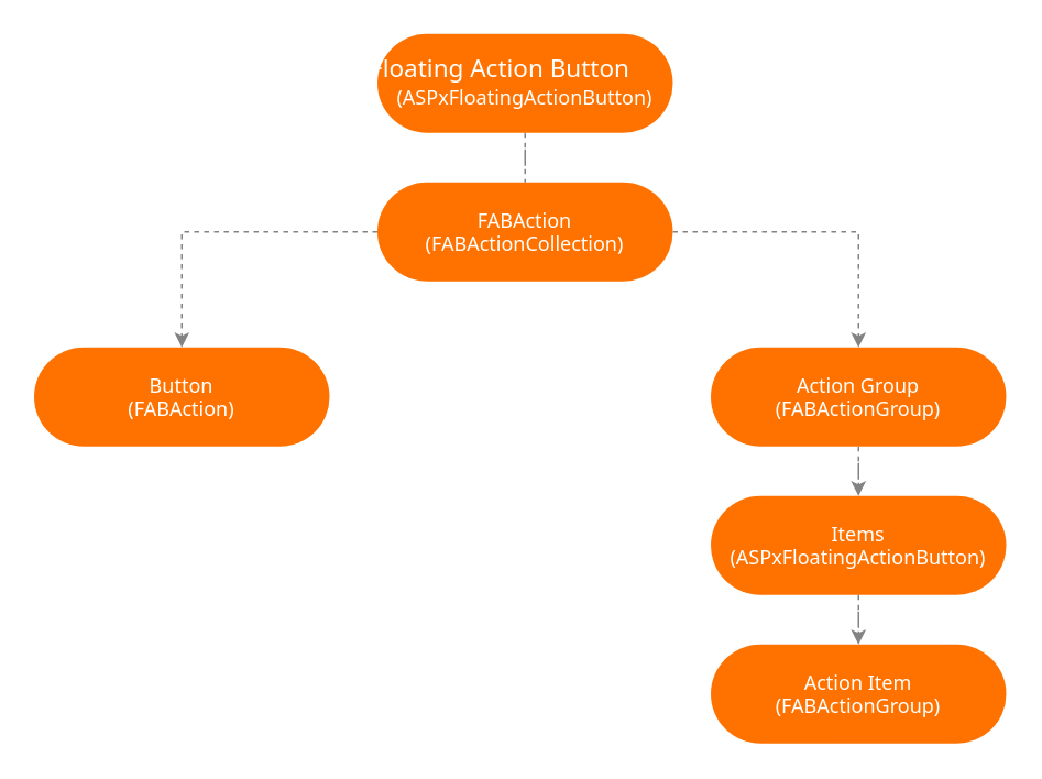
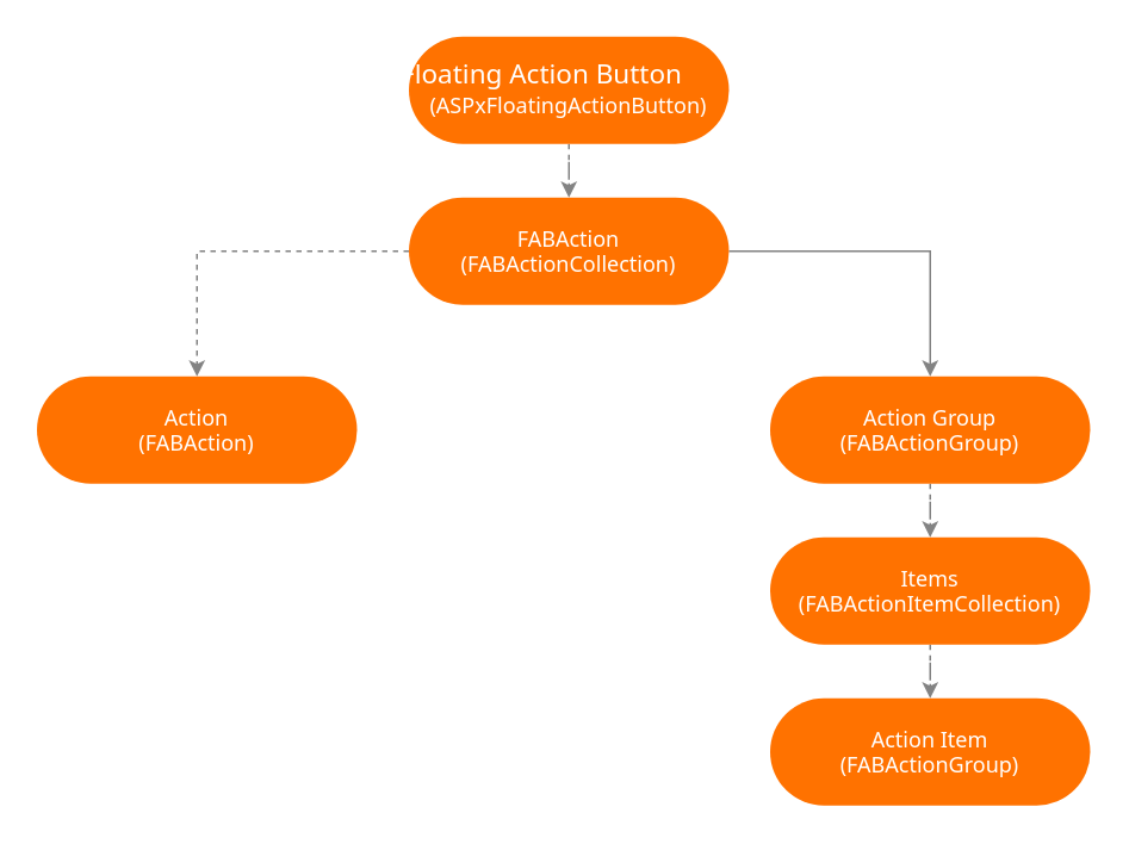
  <mxCell id="0" />
  <mxCell id="1" parent="0" />
- <mxCell id="2" value="" style="edgeStyle=orthogonalEdgeStyle;rounded=0;orthogonalLoop=1;jettySize=auto;entryX=0.5;entryY=0;entryDx=0;entryDy=0;strokeColor=#838383;dashed=1;endArrow=none;" edge="1" parent="1" source="13" target="5"><mxGeometry relative="1" as="geometry" /></mxCell>
+ <mxCell id="2" value="" style="edgeStyle=orthogonalEdgeStyle;rounded=0;orthogonalLoop=1;jettySize=auto;entryX=0.5;entryY=0;entryDx=0;entryDy=0;strokeColor=#838383;dashed=1;" edge="1" parent="1" source="13" target="5"><mxGeometry relative="1" as="geometry" /></mxCell>
  <mxCell id="3" value="" style="edgeStyle=orthogonalEdgeStyle;rounded=0;orthogonalLoop=1;jettySize=auto;entryX=0.5;entryY=0;entryDx=0;entryDy=0;strokeColor=#838383;dashed=1;" edge="1" parent="1" source="5" target="6"><mxGeometry relative="1" as="geometry" /></mxCell>
- <mxCell id="4" value="" style="edgeStyle=orthogonalEdgeStyle;rounded=0;orthogonalLoop=1;jettySize=auto;entryX=0.5;entryY=0;entryDx=0;entryDy=0;strokeColor=#838383;dashed=1;" edge="1" parent="1" source="5" target="8"><mxGeometry relative="1" as="geometry" /></mxCell>
+ <mxCell id="4" value="" style="edgeStyle=orthogonalEdgeStyle;rounded=0;orthogonalLoop=1;jettySize=auto;entryX=0.5;entryY=0;entryDx=0;entryDy=0;strokeColor=#838383;dashed=0;" edge="1" parent="1" source="5" target="8"><mxGeometry relative="1" as="geometry" /></mxCell>
  <mxCell id="5" value="FABAction&#10;(FABActionCollection)" style="rounded=1;fontFamily=&quot;Segoe UI&quot;,&quot;Helvetica Neue&quot;,Helvetica,Arial,sans-serif;strokeWidth=3;arcSize=50;fontColor=#fff;fillColor=#FF7200;strokeColor=none;" vertex="1" parent="1"><mxGeometry x="228" y="110" width="179" height="60" as="geometry" /></mxCell>
- <mxCell id="6" value="Button&#10;(FABAction)" style="rounded=1;fontFamily=&quot;Segoe UI&quot;,&quot;Helvetica Neue&quot;,Helvetica,Arial,sans-serif;strokeWidth=3;arcSize=50;fontColor=#fff;fillColor=#FF7200;strokeColor=none;" vertex="1" parent="1"><mxGeometry x="20" y="210" width="179" height="60" as="geometry" /></mxCell>
+ <mxCell id="6" value="Action&#10;(FABAction)" style="rounded=1;fontFamily=&quot;Segoe UI&quot;,&quot;Helvetica Neue&quot;,Helvetica,Arial,sans-serif;strokeWidth=3;arcSize=50;fontColor=#fff;fillColor=#FF7200;strokeColor=none;" vertex="1" parent="1"><mxGeometry x="20" y="210" width="179" height="60" as="geometry" /></mxCell>
  <mxCell id="7" value="" style="edgeStyle=orthogonalEdgeStyle;rounded=0;orthogonalLoop=1;jettySize=auto;entryX=0.5;entryY=0;entryDx=0;entryDy=0;strokeColor=#838383;dashed=1;" edge="1" parent="1" source="8" target="10"><mxGeometry relative="1" as="geometry" /></mxCell>
  <mxCell id="8" value="Action Group&#10;(FABActionGroup)" style="rounded=1;fontFamily=&quot;Segoe UI&quot;,&quot;Helvetica Neue&quot;,Helvetica,Arial,sans-serif;strokeWidth=3;arcSize=50;fontColor=#fff;fillColor=#FF7200;strokeColor=none;" vertex="1" parent="1"><mxGeometry x="430" y="210" width="179" height="60" as="geometry" /></mxCell>
  <mxCell id="9" value="" style="edgeStyle=orthogonalEdgeStyle;rounded=0;orthogonalLoop=1;jettySize=auto;entryX=0.5;entryY=0;entryDx=0;entryDy=0;strokeColor=#838383;dashed=1;" edge="1" parent="1" source="10" target="11"><mxGeometry relative="1" as="geometry" /></mxCell>
- <mxCell id="10" value="Items&#10;(ASPxFloatingActionButton)" style="rounded=1;fontFamily=&quot;Segoe UI&quot;,&quot;Helvetica Neue&quot;,Helvetica,Arial,sans-serif;strokeWidth=3;arcSize=50;fontColor=#fff;fillColor=#FF7200;strokeColor=none;" vertex="1" parent="1"><mxGeometry x="430" y="300" width="179" height="60" as="geometry" /></mxCell>
+ <mxCell id="10" value="Items&#10;(FABActionItemCollection)" style="rounded=1;fontFamily=&quot;Segoe UI&quot;,&quot;Helvetica Neue&quot;,Helvetica,Arial,sans-serif;strokeWidth=3;arcSize=50;fontColor=#fff;fillColor=#FF7200;strokeColor=none;" vertex="1" parent="1"><mxGeometry x="430" y="300" width="179" height="60" as="geometry" /></mxCell>
  <mxCell id="11" value="Action Item&#10;(FABActionGroup)" style="rounded=1;fontFamily=&quot;Segoe UI&quot;,&quot;Helvetica Neue&quot;,Helvetica,Arial,sans-serif;strokeWidth=3;arcSize=50;fontColor=#fff;fillColor=#FF7200;strokeColor=none;" vertex="1" parent="1"><mxGeometry x="430" y="390" width="179" height="60" as="geometry" /></mxCell>
  <mxCell id="12" value="" style="group;" vertex="1" connectable="0" parent="1"><mxGeometry x="228" y="20" width="179" height="60" as="geometry" /></mxCell>
  <mxCell id="13" value="(ASPxFloatingActionButton)" style="rounded=1;fontFamily=&quot;Segoe UI&quot;,&quot;Helvetica Neue&quot;,Helvetica,Arial,sans-serif;;strokeWidth=3;arcSize=50;imageHeight=24;fontColor=#fff;fillColor=#FF7200;strokeColor=none;verticalAlign=bottom;spacingBottom=12;" vertex="1" parent="12"><mxGeometry width="179" height="60" as="geometry" /></mxCell>
  <mxCell id="14" value="Floating Action Button" style="text;strokeColor=none;fillColor=none;align=center;verticalAlign=middle;rounded=0;fontColor=#fff;fontFamily=&quot;Segoe UI&quot;,&quot;Helvetica Neue&quot;,Helvetica,Arial,sans-serif;fontSize=15;fontStyle=0;" vertex="1" parent="12"><mxGeometry x="3" y="10" width="143" height="20" as="geometry" /></mxCell>
